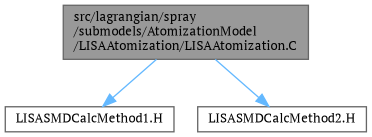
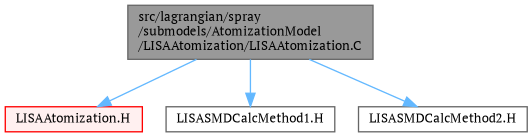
  digraph {
    fontname="PT Serif"
    node [color=grey40 fillcolor=white fontname="PT Serif" fontsize=10 shape=box style=filled]
    edge [color=steelblue1 fontname="PT Serif" fontsize=10 labelfontname=Helvetica labelfontsize=10 style=solid]
    n1 [color=gray40 fillcolor=grey60 fontcolor=black height=0.2 label="src/lagrangian/spray\l/submodels/AtomizationModel\l/LISAAtomization/LISAAtomization.C" width=0.4]
+   n2 [color=red fillcolor="#FFF0F0" height=0.2 label="LISAAtomization.H" width=0.4]
    n3 [height=0.2 label="LISASMDCalcMethod1.H" width=0.4]
    n4 [height=0.2 label="LISASMDCalcMethod2.H" width=0.4]
+   n1 -> n2
    n1 -> n3
    n1 -> n4
  }
